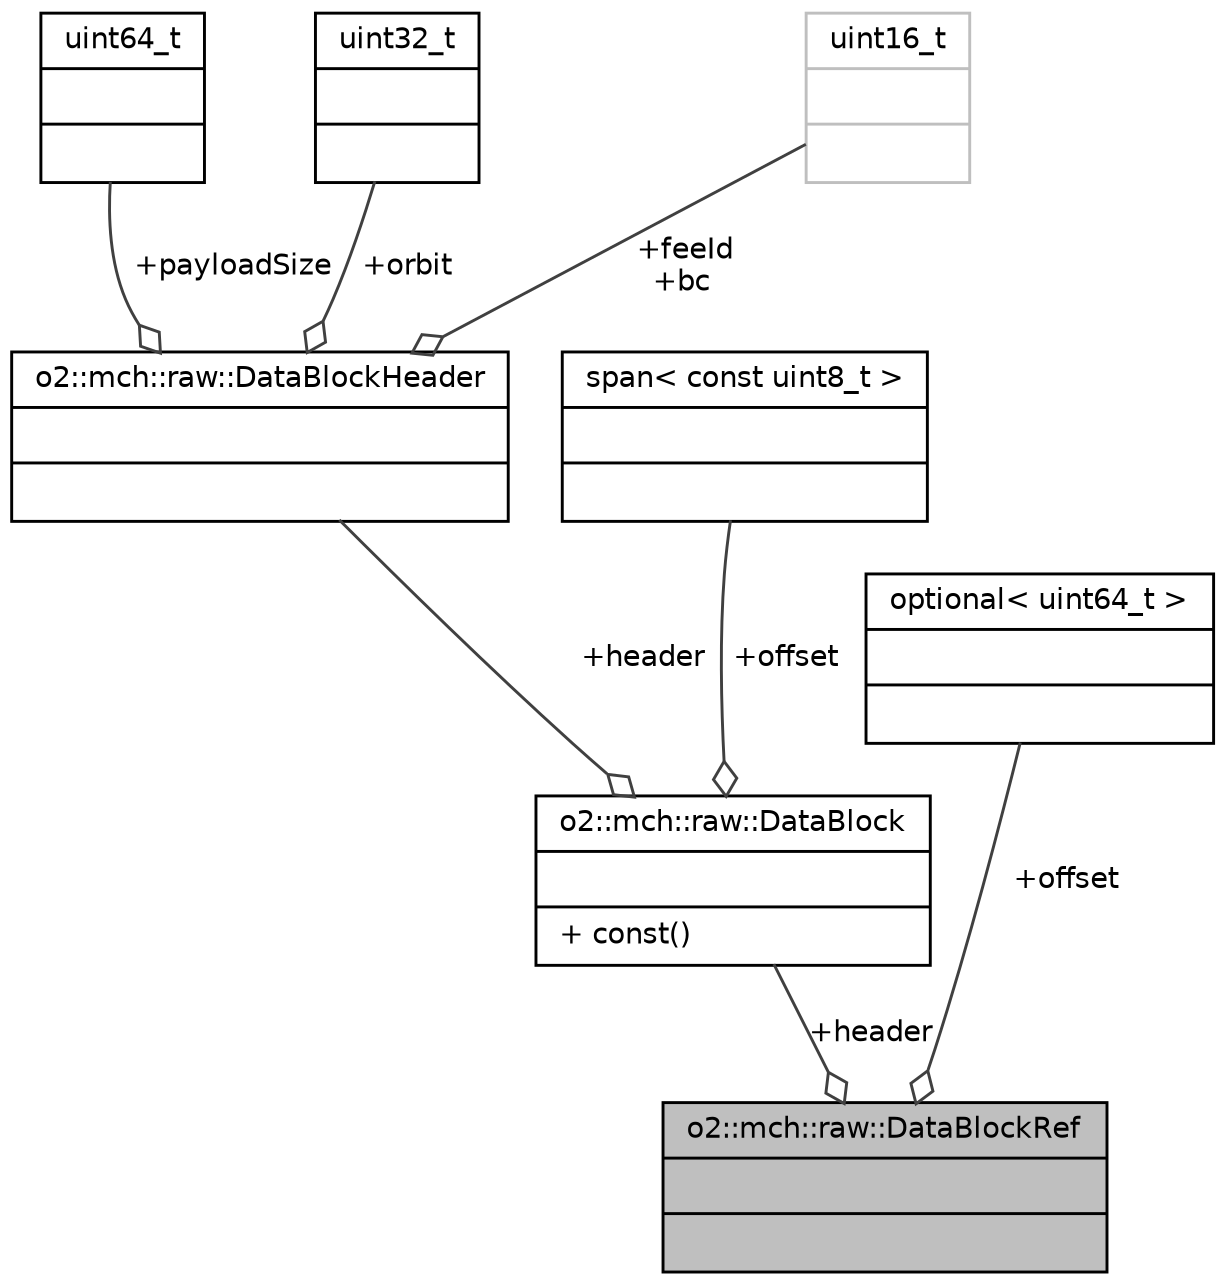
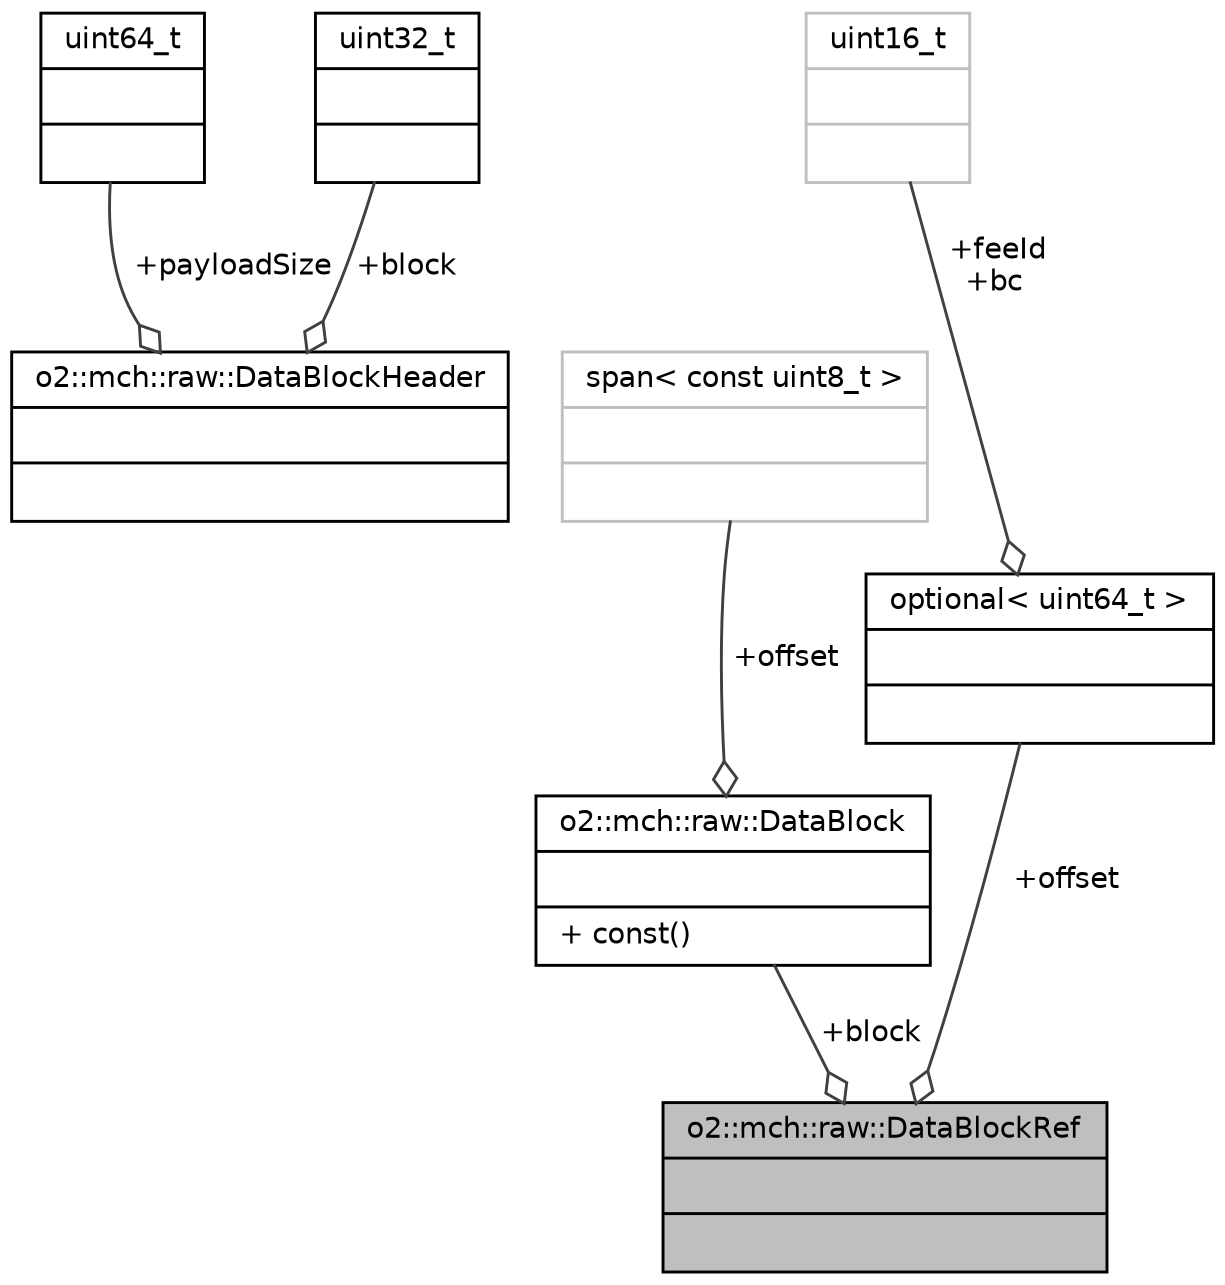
  digraph {
    node [color=black fontname=Helvetica fontsize=10 shape=record]
    edge [arrowhead=odiamond color=grey25 fontname=Helvetica fontsize=10 labelfontname=Helvetica labelfontsize=10 style=solid]
    n1 [fillcolor=grey75 fontcolor=black height=0.2 label="{o2::mch::raw::DataBlockRef\n||}" style=filled width=0.4]
    n2 [height=0.2 label="{o2::mch::raw::DataBlock\n||+ const()\l}" width=0.4]
-   n3 [height=0.2 label="{span\< const uint8_t \>\n||}" width=0.4]
+   n3 [color=grey75 height=0.2 label="{span\< const uint8_t \>\n||}" width=0.4]
    n4 [height=0.2 label="{o2::mch::raw::DataBlockHeader\n||}" width=0.4]
    n5 [height=0.2 label="{uint64_t\n||}" width=0.4]
    n6 [color=grey75 height=0.2 label="{uint16_t\n||}" width=0.4]
    n7 [height=0.2 label="{uint32_t\n||}" width=0.4]
    n8 [height=0.2 label="{optional\< uint64_t \>\n||}" width=0.4]
-   n2 -> n1 [label=" +header"]
+   n2 -> n1 [label=" +block"]
    n3 -> n2 [label=" +offset"]
-   n4 -> n2 [label=" +header"]
    n5 -> n4 [label=" +payloadSize"]
-   n6 -> n4 [label=" +feeId\n+bc"]
-   n7 -> n4 [label=" +orbit"]
+   n6 -> n8 [label=" +feeId\n+bc"]
+   n7 -> n4 [label=" +block"]
    n8 -> n1 [label=" +offset"]
  }
